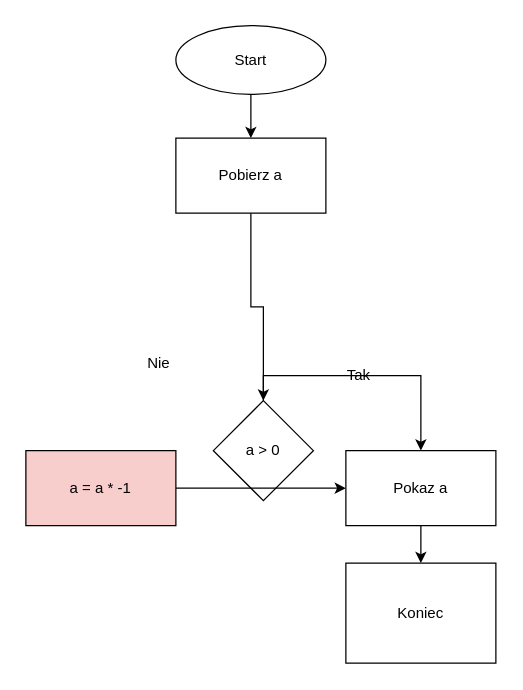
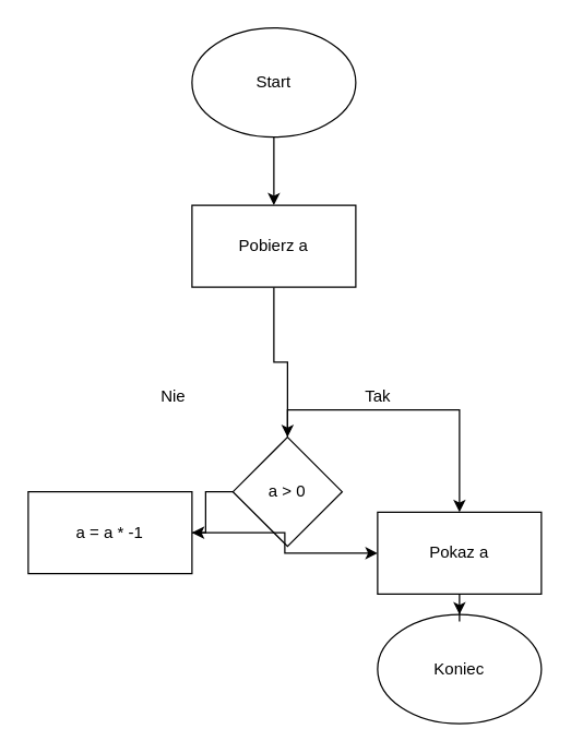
  <mxCell id="0" />
  <mxCell id="1" parent="0" />
  <mxCell id="2" style="edgeStyle=orthogonalEdgeStyle;rounded=0;orthogonalLoop=1;jettySize=auto;html=1;entryX=0.5;entryY=0;entryDx=0;entryDy=0;" edge="1" parent="1" source="3" target="6"><mxGeometry relative="1" as="geometry" /></mxCell>
- <mxCell id="3" value="Start" style="ellipse;whiteSpace=wrap;html=1;" vertex="1" parent="1"><mxGeometry x="140" y="20" width="120" height="55" as="geometry" /></mxCell>
- <mxCell id="4" value="Koniec" style="whiteSpace=wrap;html=1;rounded=0;" vertex="1" parent="1"><mxGeometry x="276" y="450" width="120" height="80" as="geometry" /></mxCell>
+ <mxCell id="3" value="Start" style="ellipse;whiteSpace=wrap;html=1;" vertex="1" parent="1"><mxGeometry x="140" y="20" width="120" height="80" as="geometry" /></mxCell>
+ <mxCell id="4" value="Koniec" style="ellipse;whiteSpace=wrap;html=1;" vertex="1" parent="1"><mxGeometry x="276" y="450" width="120" height="80" as="geometry" /></mxCell>
  <mxCell id="5" style="edgeStyle=orthogonalEdgeStyle;rounded=0;orthogonalLoop=1;jettySize=auto;html=1;entryX=0.5;entryY=0;entryDx=0;entryDy=0;" edge="1" parent="1" source="6" target="9"><mxGeometry relative="1" as="geometry" /></mxCell>
- <mxCell id="6" value="Pobierz a" style="whiteSpace=wrap;html=1;" vertex="1" parent="1"><mxGeometry x="140" y="110" width="120" height="60" as="geometry" /></mxCell>
+ <mxCell id="6" value="Pobierz a" style="whiteSpace=wrap;html=1;" vertex="1" parent="1"><mxGeometry x="140" y="150" width="120" height="60" as="geometry" /></mxCell>
+ <mxCell id="7" style="edgeStyle=orthogonalEdgeStyle;rounded=0;orthogonalLoop=1;jettySize=auto;html=1;" edge="1" parent="1" source="9" target="11"><mxGeometry relative="1" as="geometry" /></mxCell>
  <mxCell id="8" style="edgeStyle=orthogonalEdgeStyle;rounded=0;orthogonalLoop=1;jettySize=auto;html=1;entryX=0.5;entryY=0;entryDx=0;entryDy=0;" edge="1" parent="1" source="9" target="13"><mxGeometry relative="1" as="geometry"><mxPoint x="266" y="350" as="targetPoint" /><Array as="points"><mxPoint x="336" y="300" /></Array></mxGeometry></mxCell>
  <mxCell id="9" value="a &amp;gt; 0" style="rhombus;whiteSpace=wrap;html=1;" vertex="1" parent="1"><mxGeometry x="170" y="320" width="80" height="80" as="geometry" /></mxCell>
  <mxCell id="10" style="edgeStyle=orthogonalEdgeStyle;rounded=0;orthogonalLoop=1;jettySize=auto;html=1;entryX=0;entryY=0.5;entryDx=0;entryDy=0;" edge="1" parent="1" source="11" target="13"><mxGeometry relative="1" as="geometry" /></mxCell>
- <mxCell id="11" value="a = a * -1" style="rounded=0;whiteSpace=wrap;html=1;fillColor=#f8cecc;" vertex="1" parent="1"><mxGeometry x="20" y="360" width="120" height="60" as="geometry" /></mxCell>
+ <mxCell id="11" value="a = a * -1" style="rounded=0;whiteSpace=wrap;html=1;" vertex="1" parent="1"><mxGeometry x="20" y="360" width="120" height="60" as="geometry" /></mxCell>
  <mxCell id="12" style="edgeStyle=orthogonalEdgeStyle;rounded=0;orthogonalLoop=1;jettySize=auto;html=1;entryX=0.5;entryY=0;entryDx=0;entryDy=0;" edge="1" parent="1" source="13" target="4"><mxGeometry relative="1" as="geometry" /></mxCell>
- <mxCell id="13" value="Pokaz a" style="rounded=0;whiteSpace=wrap;html=1;" vertex="1" parent="1"><mxGeometry x="276" y="360" width="120" height="60" as="geometry" /></mxCell>
- <mxCell id="14" value="Tak" style="text;html=1;align=center;verticalAlign=middle;resizable=0;points=[];autosize=1;strokeColor=none;fillColor=none;" vertex="1" parent="1"><mxGeometry x="266" y="285" width="40" height="30" as="geometry" /></mxCell>
+ <mxCell id="13" value="Pokaz a" style="rounded=0;whiteSpace=wrap;html=1;" vertex="1" parent="1"><mxGeometry x="276" y="375" width="120" height="60" as="geometry" /></mxCell>
+ <mxCell id="14" value="Tak" style="text;html=1;align=center;verticalAlign=middle;resizable=0;points=[];autosize=1;strokeColor=none;fillColor=none;" vertex="1" parent="1"><mxGeometry x="256" y="275" width="40" height="30" as="geometry" /></mxCell>
  <mxCell id="15" value="Nie" style="text;html=1;align=center;verticalAlign=middle;resizable=0;points=[];autosize=1;strokeColor=none;fillColor=none;" vertex="1" parent="1"><mxGeometry x="106" y="275" width="40" height="30" as="geometry" /></mxCell>
